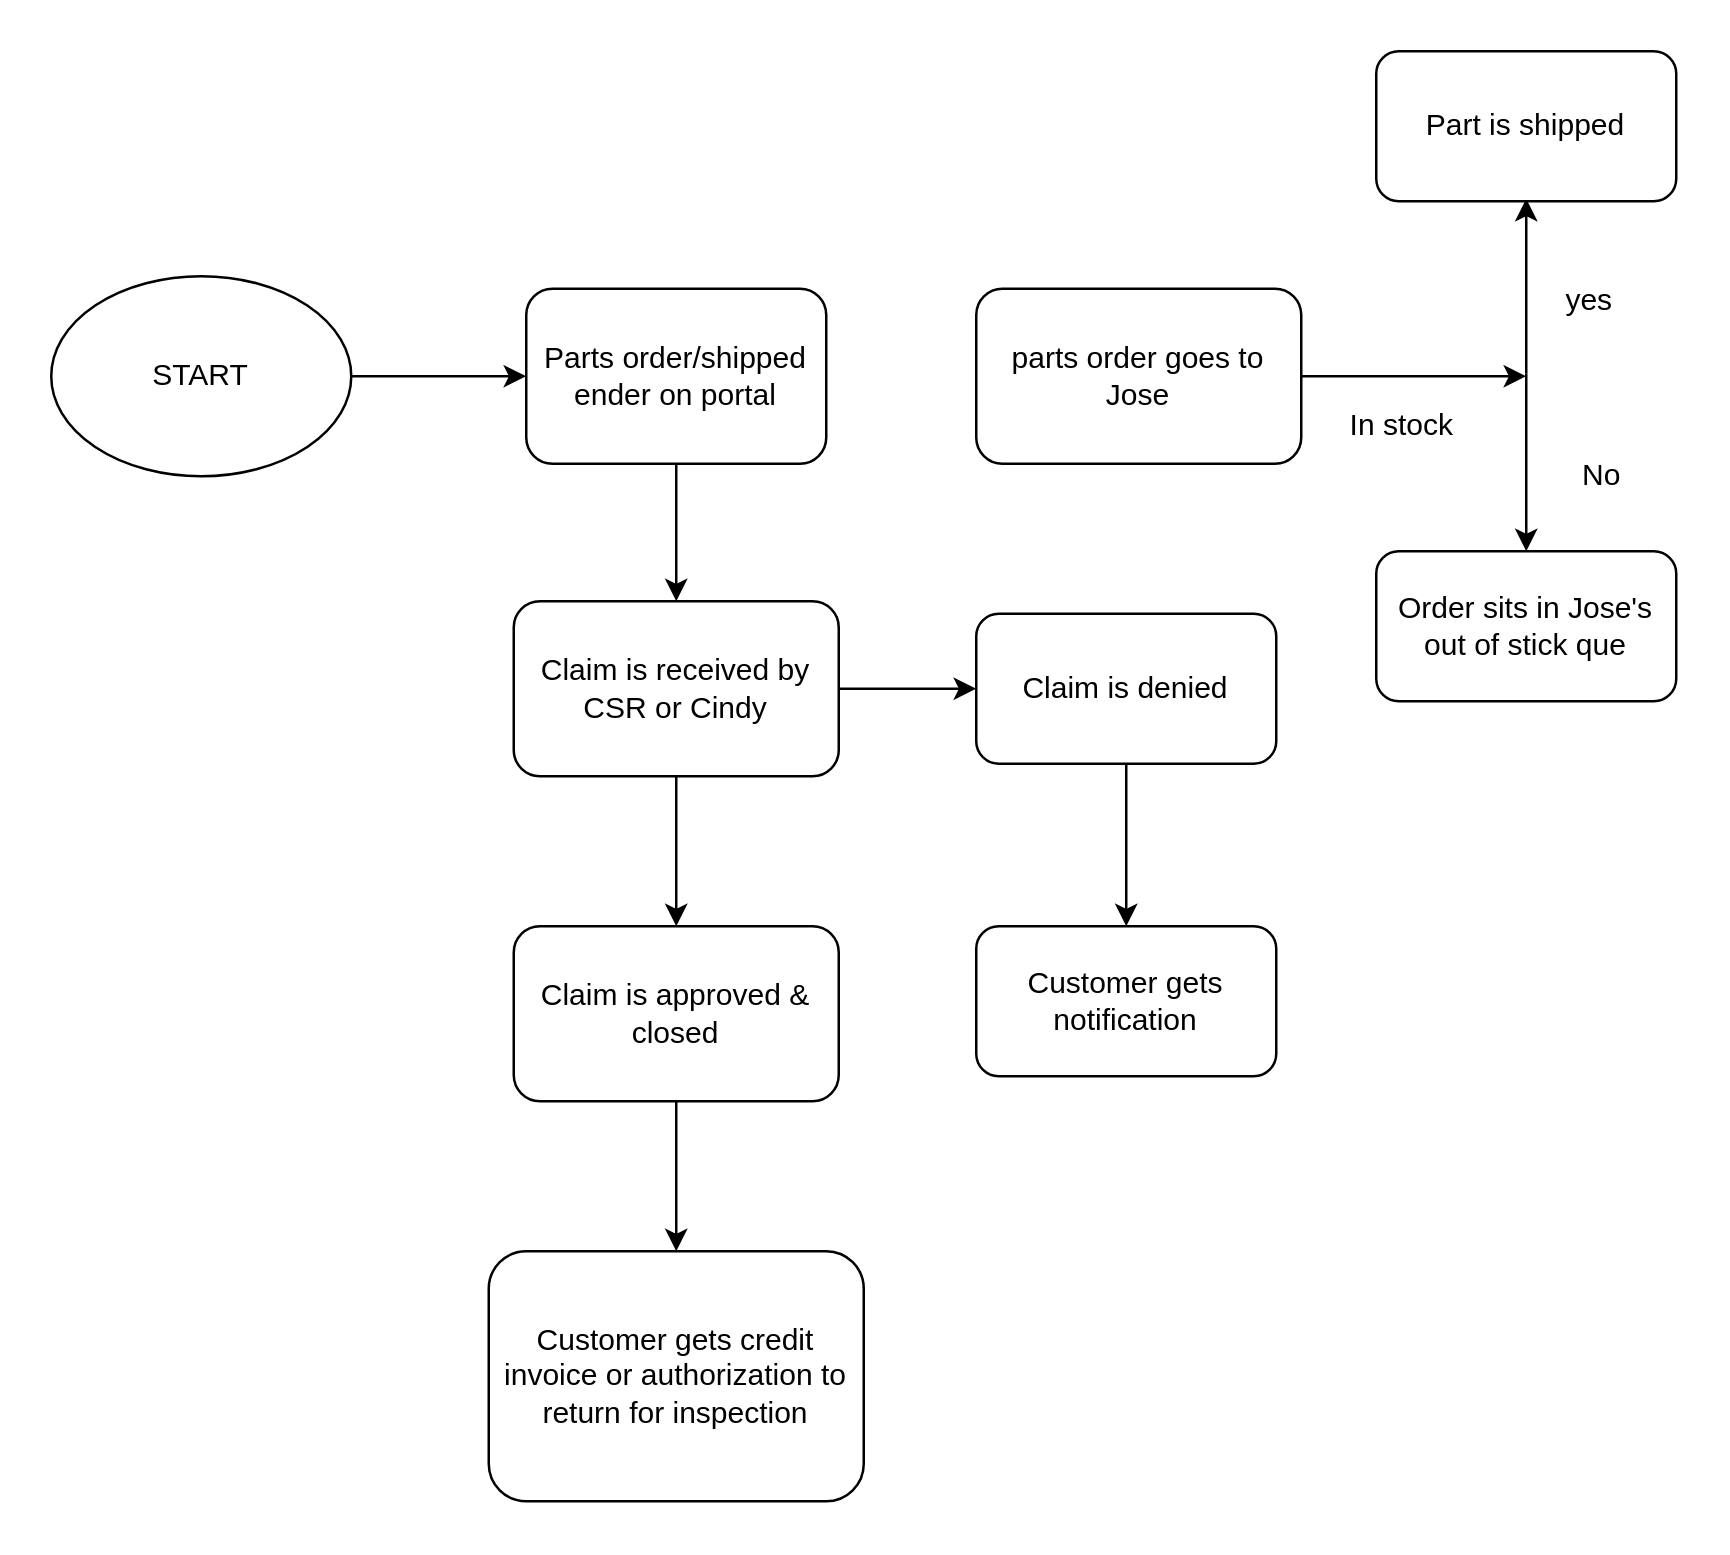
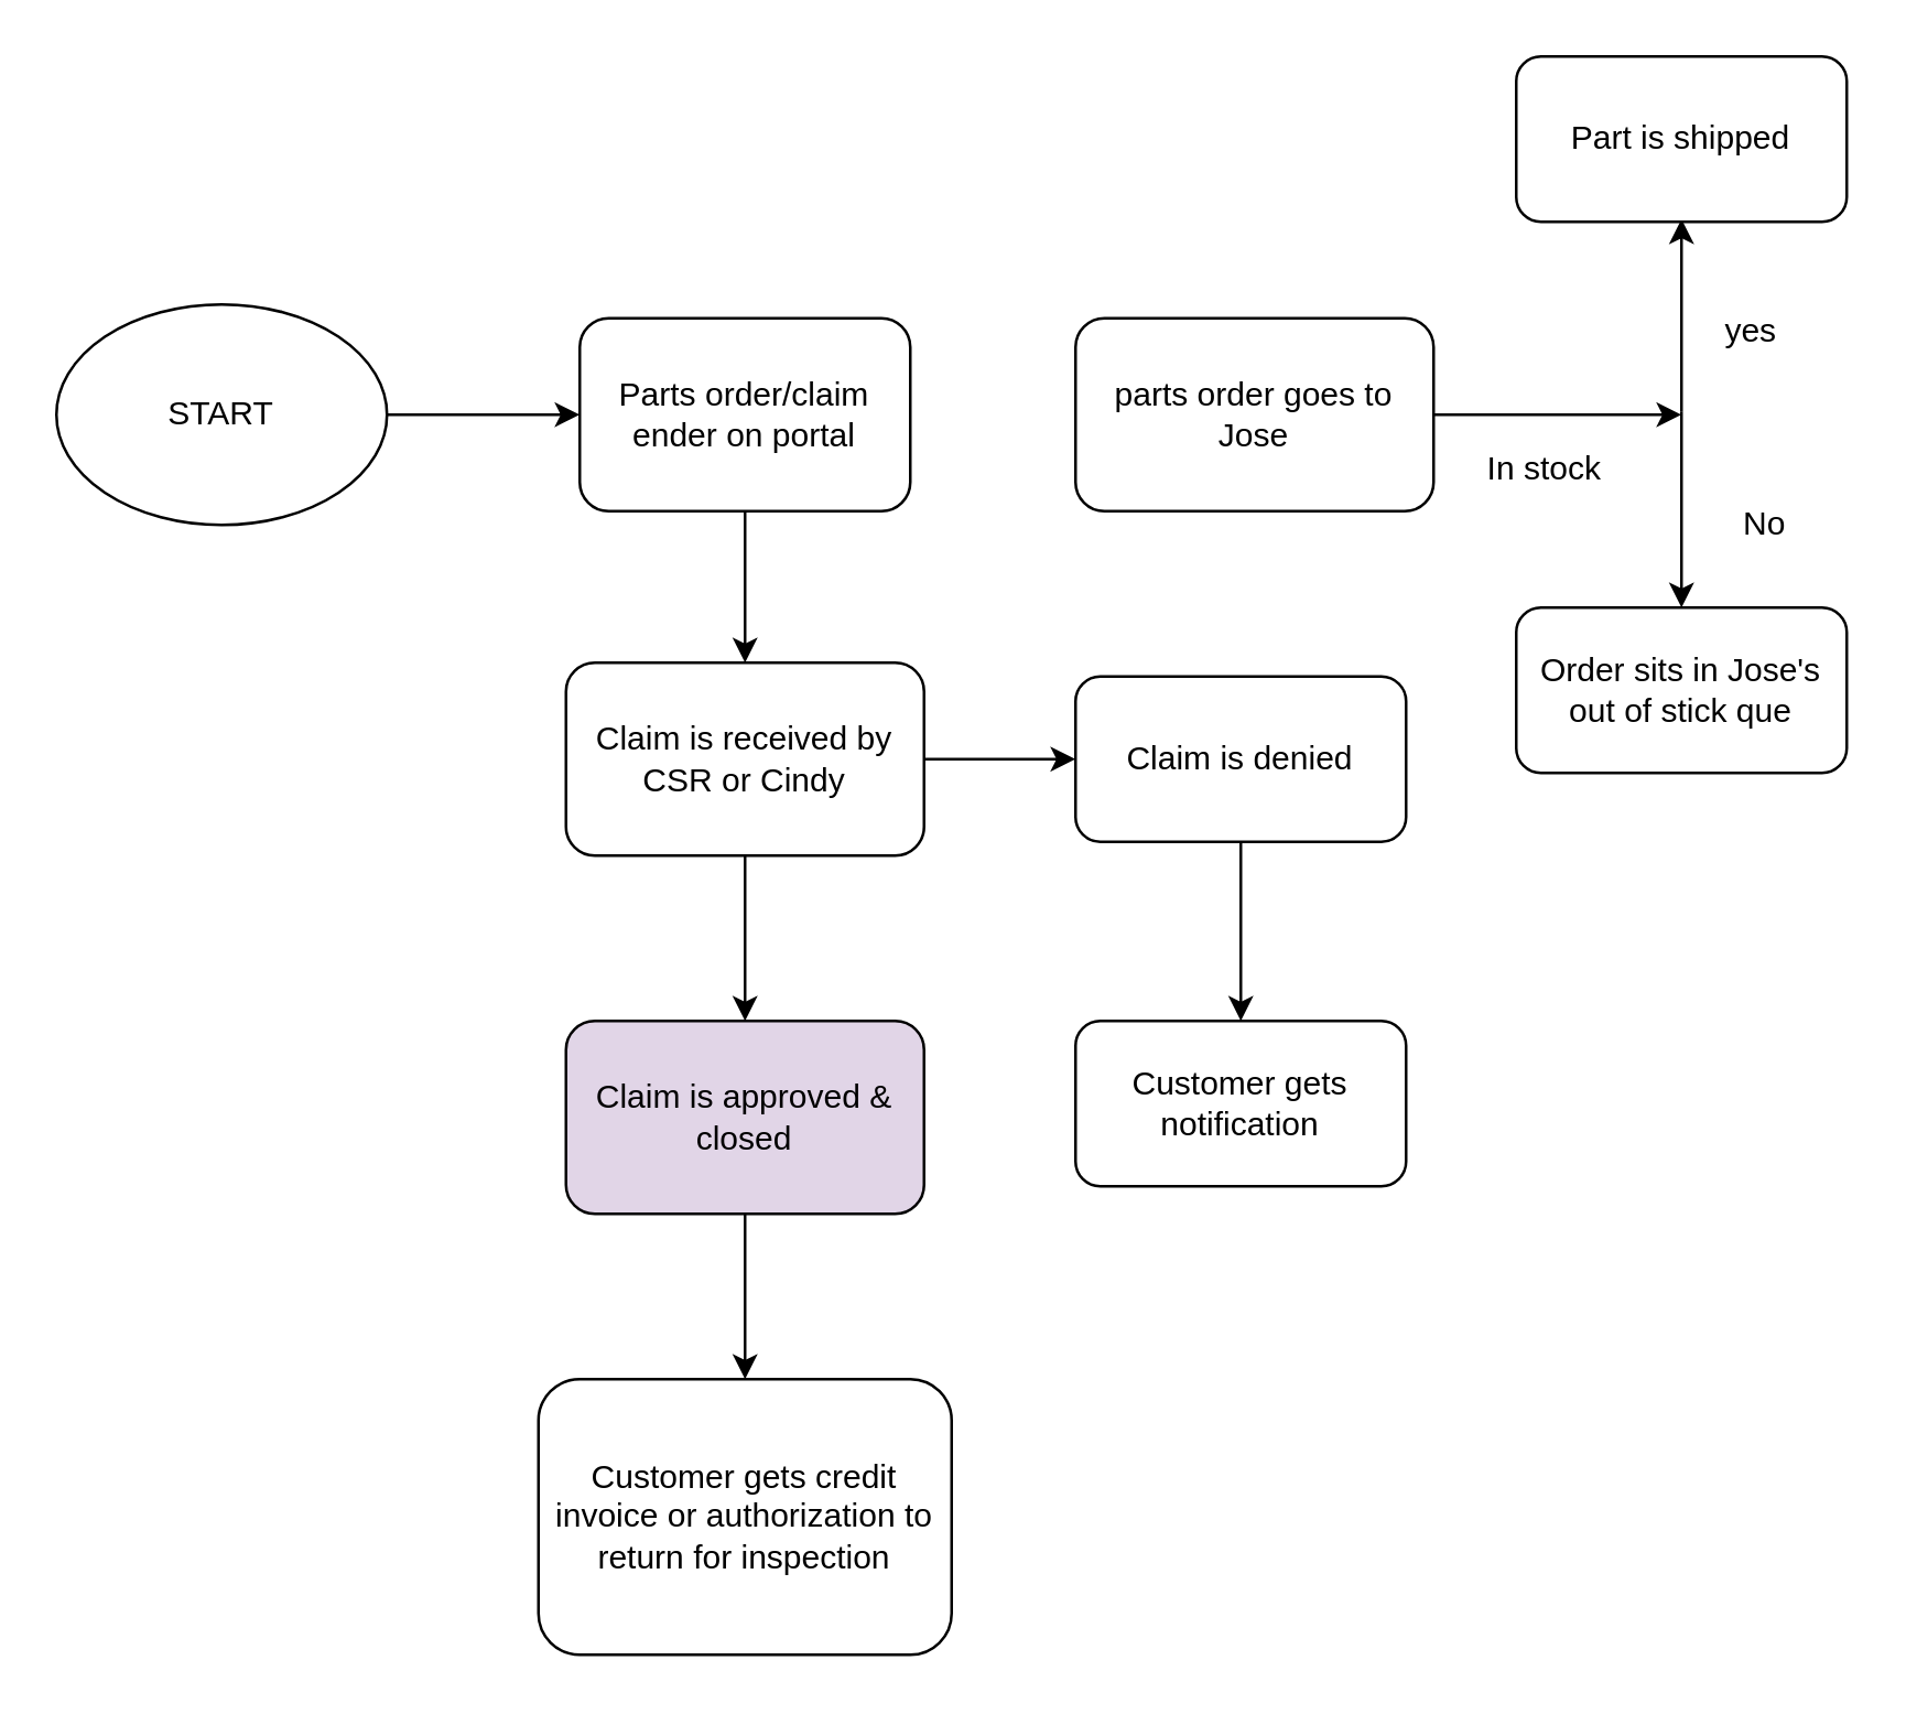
  <mxCell id="0" />
  <mxCell id="1" parent="0" />
  <mxCell id="2" style="edgeStyle=orthogonalEdgeStyle;rounded=0;orthogonalLoop=1;jettySize=auto;html=1;" edge="1" parent="1" source="3"><mxGeometry relative="1" as="geometry"><mxPoint x="210" y="150" as="targetPoint" /></mxGeometry></mxCell>
  <mxCell id="3" value="START" style="ellipse;whiteSpace=wrap;html=1;" vertex="1" parent="1"><mxGeometry x="20" y="110" width="120" height="80" as="geometry" /></mxCell>
  <mxCell id="4" style="edgeStyle=orthogonalEdgeStyle;rounded=0;orthogonalLoop=1;jettySize=auto;html=1;" edge="1" parent="1" source="5"><mxGeometry relative="1" as="geometry"><mxPoint x="270" y="240" as="targetPoint" /></mxGeometry></mxCell>
- <mxCell id="5" value="Parts order/shipped ender on portal" style="rounded=1;whiteSpace=wrap;html=1;" vertex="1" parent="1"><mxGeometry x="210" y="115" width="120" height="70" as="geometry" /></mxCell>
+ <mxCell id="5" value="Parts order/claim ender on portal" style="rounded=1;whiteSpace=wrap;html=1;" vertex="1" parent="1"><mxGeometry x="210" y="115" width="120" height="70" as="geometry" /></mxCell>
  <mxCell id="6" style="edgeStyle=orthogonalEdgeStyle;rounded=0;orthogonalLoop=1;jettySize=auto;html=1;" edge="1" parent="1" source="8"><mxGeometry relative="1" as="geometry"><mxPoint x="270" y="370" as="targetPoint" /></mxGeometry></mxCell>
  <mxCell id="7" style="edgeStyle=orthogonalEdgeStyle;rounded=0;orthogonalLoop=1;jettySize=auto;html=1;" edge="1" parent="1" source="8"><mxGeometry relative="1" as="geometry"><mxPoint x="390" y="275" as="targetPoint" /></mxGeometry></mxCell>
  <mxCell id="8" value="Claim is received by CSR or Cindy" style="rounded=1;whiteSpace=wrap;html=1;" vertex="1" parent="1"><mxGeometry x="205" y="240" width="130" height="70" as="geometry" /></mxCell>
  <mxCell id="9" style="edgeStyle=orthogonalEdgeStyle;rounded=0;orthogonalLoop=1;jettySize=auto;html=1;" edge="1" parent="1" source="10"><mxGeometry relative="1" as="geometry"><mxPoint x="270" y="500" as="targetPoint" /></mxGeometry></mxCell>
- <mxCell id="10" value="Claim is approved &amp;amp; closed" style="rounded=1;whiteSpace=wrap;html=1;" vertex="1" parent="1"><mxGeometry x="205" y="370" width="130" height="70" as="geometry" /></mxCell>
+ <mxCell id="10" value="Claim is approved &amp;amp; closed" style="rounded=1;whiteSpace=wrap;html=1;fillColor=#e1d5e7;" vertex="1" parent="1"><mxGeometry x="205" y="370" width="130" height="70" as="geometry" /></mxCell>
  <mxCell id="11" value="Customer gets credit invoice or authorization to return for inspection" style="rounded=1;whiteSpace=wrap;html=1;" vertex="1" parent="1"><mxGeometry x="195" y="500" width="150" height="100" as="geometry" /></mxCell>
  <mxCell id="12" style="edgeStyle=orthogonalEdgeStyle;rounded=0;orthogonalLoop=1;jettySize=auto;html=1;" edge="1" parent="1" source="13"><mxGeometry relative="1" as="geometry"><mxPoint x="610" y="150" as="targetPoint" /></mxGeometry></mxCell>
  <mxCell id="13" value="parts order goes to Jose" style="rounded=1;whiteSpace=wrap;html=1;" vertex="1" parent="1"><mxGeometry x="390" y="115" width="130" height="70" as="geometry" /></mxCell>
  <mxCell id="14" value="In stock" style="text;html=1;align=center;verticalAlign=middle;resizable=0;points=[];autosize=1;strokeColor=none;fillColor=none;" vertex="1" parent="1"><mxGeometry x="530" y="160" width="60" height="20" as="geometry" /></mxCell>
  <mxCell id="15" value="" style="endArrow=classic;html=1;rounded=0;" edge="1" parent="1"><mxGeometry width="50" height="50" relative="1" as="geometry"><mxPoint x="610" y="149" as="sourcePoint" /><mxPoint x="610" y="79" as="targetPoint" /></mxGeometry></mxCell>
  <mxCell id="16" value="" style="endArrow=classic;html=1;rounded=0;" edge="1" parent="1"><mxGeometry width="50" height="50" relative="1" as="geometry"><mxPoint x="610" y="149" as="sourcePoint" /><mxPoint x="610" y="220" as="targetPoint" /></mxGeometry></mxCell>
  <mxCell id="17" value="yes" style="text;html=1;align=center;verticalAlign=middle;resizable=0;points=[];autosize=1;strokeColor=none;fillColor=none;" vertex="1" parent="1"><mxGeometry x="620" y="110" width="30" height="20" as="geometry" /></mxCell>
  <mxCell id="18" value="No" style="text;html=1;align=center;verticalAlign=middle;resizable=0;points=[];autosize=1;strokeColor=none;fillColor=none;" vertex="1" parent="1"><mxGeometry x="625" y="180" width="30" height="20" as="geometry" /></mxCell>
  <mxCell id="19" value="Order sits in Jose's out of stick que" style="rounded=1;whiteSpace=wrap;html=1;" vertex="1" parent="1"><mxGeometry x="550" y="220" width="120" height="60" as="geometry" /></mxCell>
  <mxCell id="20" value="Part is shipped" style="rounded=1;whiteSpace=wrap;html=1;" vertex="1" parent="1"><mxGeometry x="550" y="20" width="120" height="60" as="geometry" /></mxCell>
  <mxCell id="21" style="edgeStyle=orthogonalEdgeStyle;rounded=0;orthogonalLoop=1;jettySize=auto;html=1;" edge="1" parent="1" source="22"><mxGeometry relative="1" as="geometry"><mxPoint x="450" y="370" as="targetPoint" /><Array as="points"><mxPoint x="450" y="350" /><mxPoint x="450" y="350" /></Array></mxGeometry></mxCell>
  <mxCell id="22" value="Claim is denied" style="rounded=1;whiteSpace=wrap;html=1;" vertex="1" parent="1"><mxGeometry x="390" y="245" width="120" height="60" as="geometry" /></mxCell>
  <mxCell id="23" value="Customer gets notification" style="rounded=1;whiteSpace=wrap;html=1;" vertex="1" parent="1"><mxGeometry x="390" y="370" width="120" height="60" as="geometry" /></mxCell>
